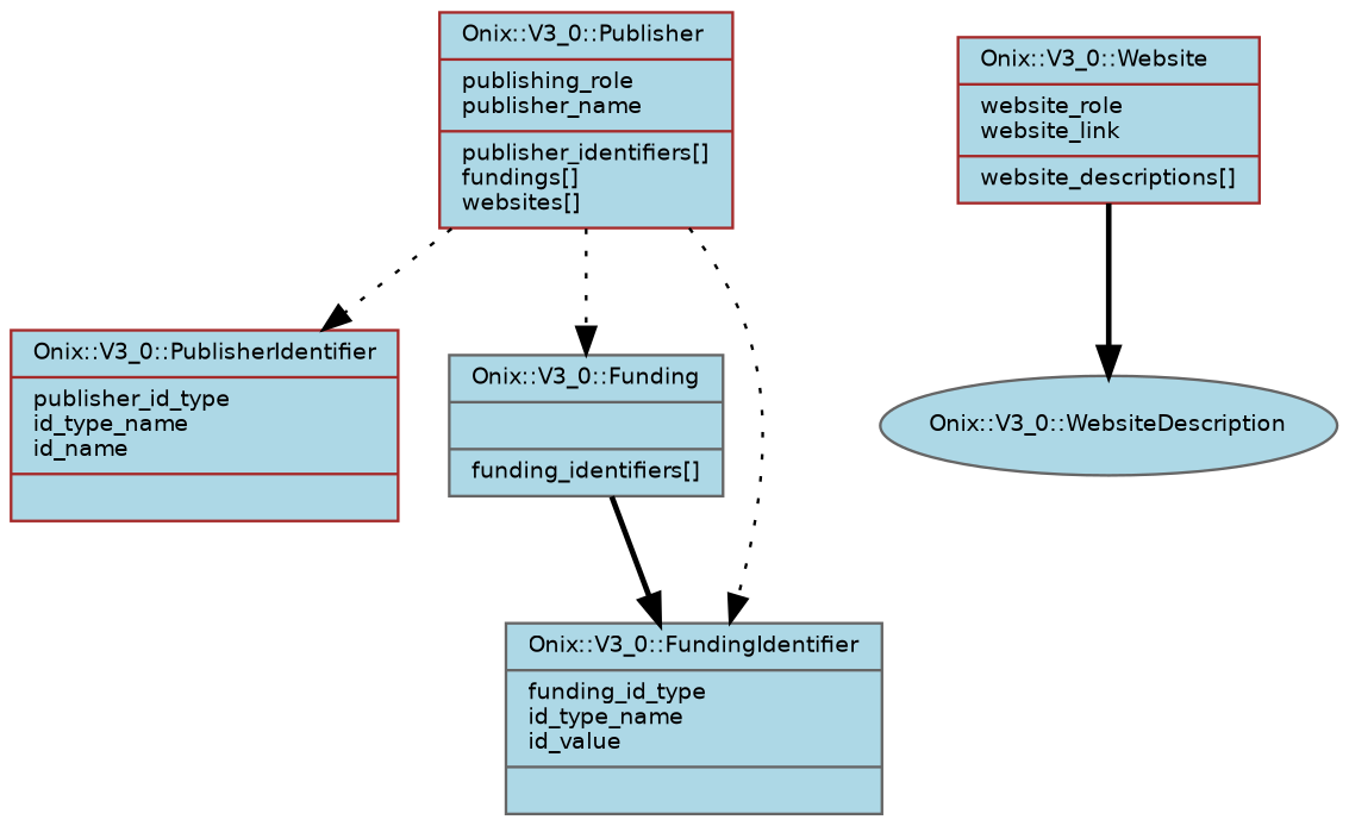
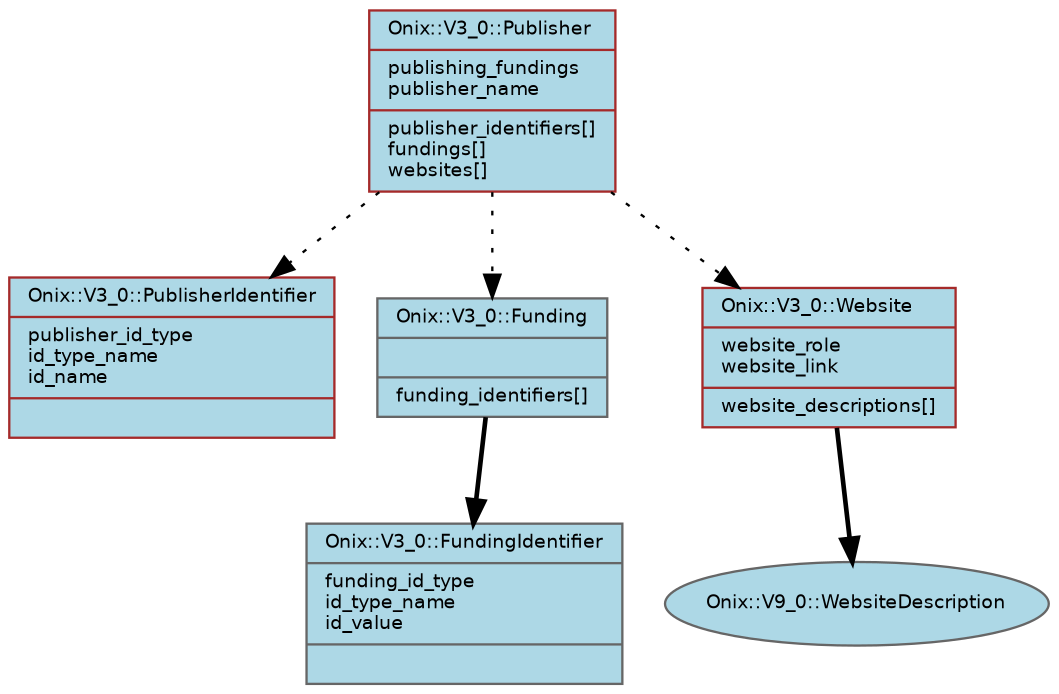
  digraph {
    fontname="Bitstream Vera Sans"
    fontsize=8
    node [color=brown fillcolor=lightblue fontname="Bitstream Vera Sans" fontsize=8 shape=record style=filled]
    edge [arrowhead=normal fontname="Bitstream Vera Sans" fontsize=8 style=dotted]
-   n1 [label="{Onix::V3_0::Publisher\l|publishing_role\lpublisher_name\l|publisher_identifiers[]\lfundings[]\lwebsites[]\l}"]
+   n1 [label="{Onix::V3_0::Publisher\l|publishing_fundings\lpublisher_name\l|publisher_identifiers[]\lfundings[]\lwebsites[]\l}"]
    n2 [label="{Onix::V3_0::PublisherIdentifier\l|publisher_id_type\lid_type_name\lid_name\l|\l}"]
    n3 [color=gray40 label="{Onix::V3_0::Funding\l|\l|funding_identifiers[]\l}"]
    n4 [label="{Onix::V3_0::Website\l|website_role\lwebsite_link\l|website_descriptions[]\l}"]
    n5 [color=gray40 label="{Onix::V3_0::FundingIdentifier\l|funding_id_type\lid_type_name\lid_value\l|\l}"]
-   n6 [color=gray40 label="Onix::V3_0::WebsiteDescription" shape=oval]
+   n6 [color=gray40 label="Onix::V9_0::WebsiteDescription" shape=oval]
    n1 -> n2
    n1 -> n3
-   n1 -> n5
+   n1 -> n4
    n3 -> n5 [style=bold]
    n4 -> n6 [style=bold]
  }
